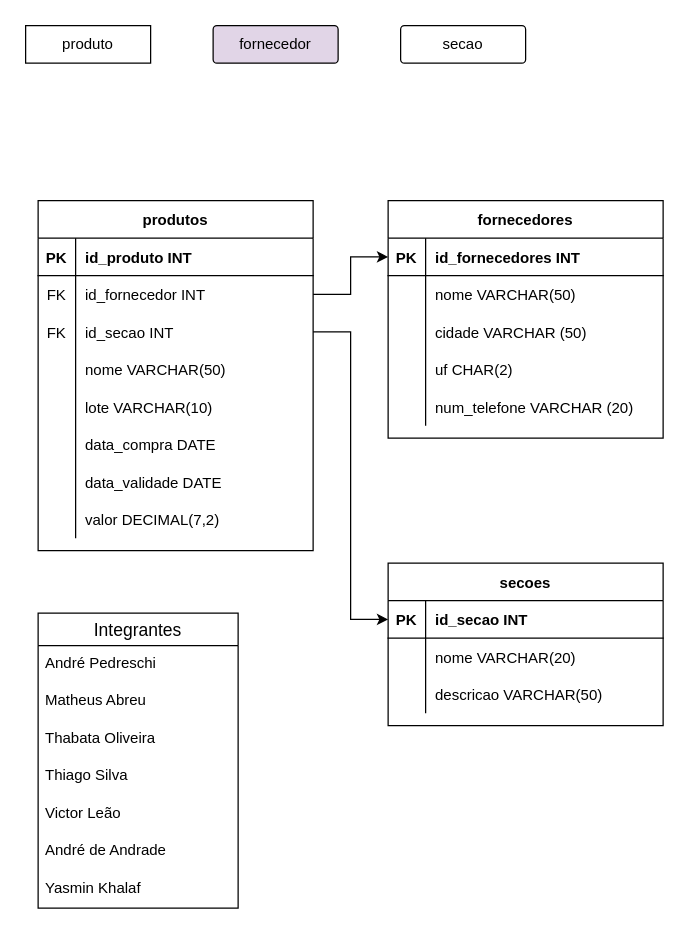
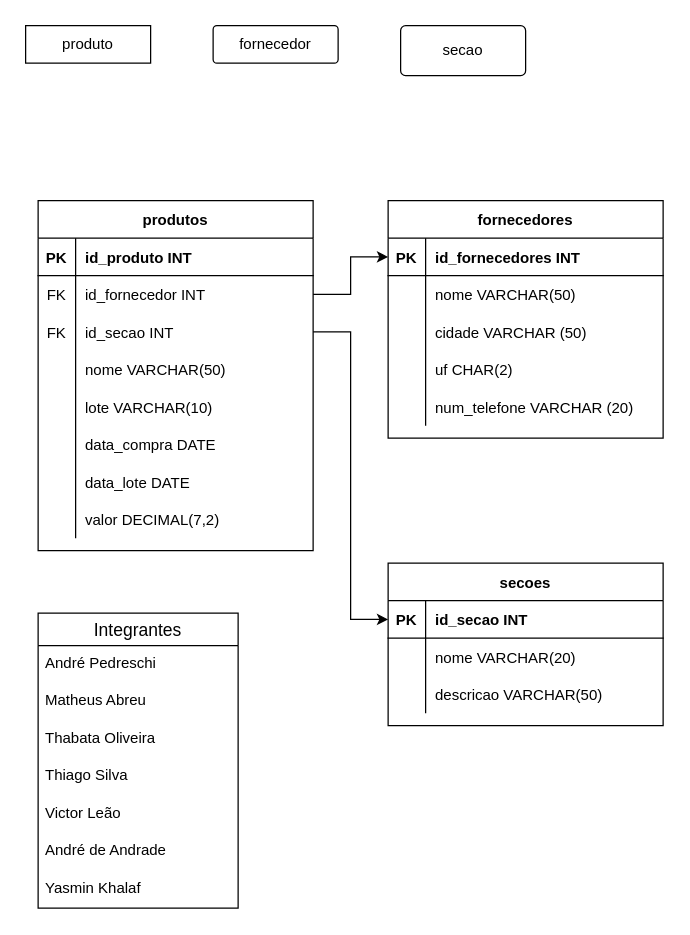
  <mxCell id="0" />
  <mxCell id="1" parent="0" />
  <mxCell id="2" value="produtos" style="shape=table;startSize=30;container=1;collapsible=1;childLayout=tableLayout;fixedRows=1;rowLines=0;fontStyle=1;align=center;resizeLast=1;" parent="1" vertex="1"><mxGeometry x="30" y="160" width="220" height="280" as="geometry" /></mxCell>
  <mxCell id="3" value="" style="shape=partialRectangle;collapsible=0;dropTarget=0;pointerEvents=0;fillColor=none;top=0;left=0;bottom=1;right=0;points=[[0,0.5],[1,0.5]];portConstraint=eastwest;" parent="2" vertex="1"><mxGeometry y="30" width="220" height="30" as="geometry" /></mxCell>
  <mxCell id="4" value="PK" style="shape=partialRectangle;connectable=0;fillColor=none;top=0;left=0;bottom=0;right=0;fontStyle=1;overflow=hidden;" parent="3" vertex="1"><mxGeometry width="30" height="30" as="geometry" /></mxCell>
  <mxCell id="5" value="id_produto INT" style="shape=partialRectangle;connectable=0;fillColor=none;top=0;left=0;bottom=0;right=0;align=left;spacingLeft=6;fontStyle=1;overflow=hidden;" parent="3" vertex="1"><mxGeometry x="30" width="190" height="30" as="geometry" /></mxCell>
  <mxCell id="6" value="" style="shape=partialRectangle;collapsible=0;dropTarget=0;pointerEvents=0;fillColor=none;top=0;left=0;bottom=0;right=0;points=[[0,0.5],[1,0.5]];portConstraint=eastwest;" parent="2" vertex="1"><mxGeometry y="60" width="220" height="30" as="geometry" /></mxCell>
  <mxCell id="7" value="FK" style="shape=partialRectangle;connectable=0;fillColor=none;top=0;left=0;bottom=0;right=0;editable=1;overflow=hidden;" parent="6" vertex="1"><mxGeometry width="30" height="30" as="geometry" /></mxCell>
  <mxCell id="8" value="id_fornecedor INT" style="shape=partialRectangle;connectable=0;fillColor=none;top=0;left=0;bottom=0;right=0;align=left;spacingLeft=6;overflow=hidden;" parent="6" vertex="1"><mxGeometry x="30" width="190" height="30" as="geometry" /></mxCell>
  <mxCell id="9" value="" style="shape=partialRectangle;collapsible=0;dropTarget=0;pointerEvents=0;fillColor=none;top=0;left=0;bottom=0;right=0;points=[[0,0.5],[1,0.5]];portConstraint=eastwest;" parent="2" vertex="1"><mxGeometry y="90" width="220" height="30" as="geometry" /></mxCell>
  <mxCell id="10" value="FK" style="shape=partialRectangle;connectable=0;fillColor=none;top=0;left=0;bottom=0;right=0;editable=1;overflow=hidden;" parent="9" vertex="1"><mxGeometry width="30" height="30" as="geometry" /></mxCell>
  <mxCell id="11" value="id_secao INT" style="shape=partialRectangle;connectable=0;fillColor=none;top=0;left=0;bottom=0;right=0;align=left;spacingLeft=6;overflow=hidden;" parent="9" vertex="1"><mxGeometry x="30" width="190" height="30" as="geometry" /></mxCell>
  <mxCell id="12" value="" style="shape=partialRectangle;collapsible=0;dropTarget=0;pointerEvents=0;fillColor=none;top=0;left=0;bottom=0;right=0;points=[[0,0.5],[1,0.5]];portConstraint=eastwest;" parent="2" vertex="1"><mxGeometry y="120" width="220" height="30" as="geometry" /></mxCell>
  <mxCell id="13" value="" style="shape=partialRectangle;connectable=0;fillColor=none;top=0;left=0;bottom=0;right=0;editable=1;overflow=hidden;" parent="12" vertex="1"><mxGeometry width="30" height="30" as="geometry" /></mxCell>
  <mxCell id="14" value="nome VARCHAR(50)" style="shape=partialRectangle;connectable=0;fillColor=none;top=0;left=0;bottom=0;right=0;align=left;spacingLeft=6;overflow=hidden;" parent="12" vertex="1"><mxGeometry x="30" width="190" height="30" as="geometry" /></mxCell>
  <mxCell id="15" value="" style="shape=partialRectangle;collapsible=0;dropTarget=0;pointerEvents=0;fillColor=none;top=0;left=0;bottom=0;right=0;points=[[0,0.5],[1,0.5]];portConstraint=eastwest;" parent="2" vertex="1"><mxGeometry y="150" width="220" height="30" as="geometry" /></mxCell>
  <mxCell id="16" value="" style="shape=partialRectangle;connectable=0;fillColor=none;top=0;left=0;bottom=0;right=0;editable=1;overflow=hidden;" parent="15" vertex="1"><mxGeometry width="30" height="30" as="geometry" /></mxCell>
  <mxCell id="17" value="lote VARCHAR(10)" style="shape=partialRectangle;connectable=0;fillColor=none;top=0;left=0;bottom=0;right=0;align=left;spacingLeft=6;overflow=hidden;" parent="15" vertex="1"><mxGeometry x="30" width="190" height="30" as="geometry" /></mxCell>
  <mxCell id="18" value="" style="shape=partialRectangle;collapsible=0;dropTarget=0;pointerEvents=0;fillColor=none;top=0;left=0;bottom=0;right=0;points=[[0,0.5],[1,0.5]];portConstraint=eastwest;" parent="2" vertex="1"><mxGeometry y="180" width="220" height="30" as="geometry" /></mxCell>
  <mxCell id="19" value="" style="shape=partialRectangle;connectable=0;fillColor=none;top=0;left=0;bottom=0;right=0;editable=1;overflow=hidden;" parent="18" vertex="1"><mxGeometry width="30" height="30" as="geometry" /></mxCell>
  <mxCell id="20" value="data_compra DATE" style="shape=partialRectangle;connectable=0;fillColor=none;top=0;left=0;bottom=0;right=0;align=left;spacingLeft=6;overflow=hidden;" parent="18" vertex="1"><mxGeometry x="30" width="190" height="30" as="geometry" /></mxCell>
  <mxCell id="21" value="" style="shape=partialRectangle;collapsible=0;dropTarget=0;pointerEvents=0;fillColor=none;top=0;left=0;bottom=0;right=0;points=[[0,0.5],[1,0.5]];portConstraint=eastwest;" parent="2" vertex="1"><mxGeometry y="210" width="220" height="30" as="geometry" /></mxCell>
  <mxCell id="22" value="" style="shape=partialRectangle;connectable=0;fillColor=none;top=0;left=0;bottom=0;right=0;editable=1;overflow=hidden;" parent="21" vertex="1"><mxGeometry width="30" height="30" as="geometry" /></mxCell>
- <mxCell id="23" value="data_validade DATE" style="shape=partialRectangle;connectable=0;fillColor=none;top=0;left=0;bottom=0;right=0;align=left;spacingLeft=6;overflow=hidden;" parent="21" vertex="1"><mxGeometry x="30" width="190" height="30" as="geometry" /></mxCell>
+ <mxCell id="23" value="data_lote DATE" style="shape=partialRectangle;connectable=0;fillColor=none;top=0;left=0;bottom=0;right=0;align=left;spacingLeft=6;overflow=hidden;" parent="21" vertex="1"><mxGeometry x="30" width="190" height="30" as="geometry" /></mxCell>
  <mxCell id="24" value="" style="shape=partialRectangle;collapsible=0;dropTarget=0;pointerEvents=0;fillColor=none;top=0;left=0;bottom=0;right=0;points=[[0,0.5],[1,0.5]];portConstraint=eastwest;" parent="2" vertex="1"><mxGeometry y="240" width="220" height="30" as="geometry" /></mxCell>
  <mxCell id="25" value="" style="shape=partialRectangle;connectable=0;fillColor=none;top=0;left=0;bottom=0;right=0;editable=1;overflow=hidden;" parent="24" vertex="1"><mxGeometry width="30" height="30" as="geometry" /></mxCell>
  <mxCell id="26" value="valor DECIMAL(7,2)" style="shape=partialRectangle;connectable=0;fillColor=none;top=0;left=0;bottom=0;right=0;align=left;spacingLeft=6;overflow=hidden;" parent="24" vertex="1"><mxGeometry x="30" width="190" height="30" as="geometry" /></mxCell>
  <mxCell id="27" value="produto" style="arcSize=10;whiteSpace=wrap;html=1;align=center;rounded=0;" parent="1" vertex="1"><mxGeometry x="20" y="20" width="100" height="30" as="geometry" /></mxCell>
- <mxCell id="28" value="fornecedor" style="rounded=1;arcSize=10;whiteSpace=wrap;html=1;align=center;fillColor=#e1d5e7;" parent="1" vertex="1"><mxGeometry x="170" y="20" width="100" height="30" as="geometry" /></mxCell>
- <mxCell id="29" value="secao" style="rounded=1;arcSize=10;whiteSpace=wrap;html=1;align=center;" parent="1" vertex="1"><mxGeometry x="320" y="20" width="100" height="30" as="geometry" /></mxCell>
+ <mxCell id="28" value="fornecedor" style="rounded=1;arcSize=10;whiteSpace=wrap;html=1;align=center;" parent="1" vertex="1"><mxGeometry x="170" y="20" width="100" height="30" as="geometry" /></mxCell>
+ <mxCell id="29" value="secao" style="rounded=1;arcSize=10;whiteSpace=wrap;html=1;align=center;" parent="1" vertex="1"><mxGeometry x="320" y="20" width="100" height="40" as="geometry" /></mxCell>
  <mxCell id="30" value="fornecedores" style="shape=table;startSize=30;container=1;collapsible=1;childLayout=tableLayout;fixedRows=1;rowLines=0;fontStyle=1;align=center;resizeLast=1;" parent="1" vertex="1"><mxGeometry x="310" y="160" width="220" height="190" as="geometry" /></mxCell>
  <mxCell id="31" value="" style="shape=partialRectangle;collapsible=0;dropTarget=0;pointerEvents=0;fillColor=none;top=0;left=0;bottom=1;right=0;points=[[0,0.5],[1,0.5]];portConstraint=eastwest;" parent="30" vertex="1"><mxGeometry y="30" width="220" height="30" as="geometry" /></mxCell>
  <mxCell id="32" value="PK" style="shape=partialRectangle;connectable=0;fillColor=none;top=0;left=0;bottom=0;right=0;fontStyle=1;overflow=hidden;" parent="31" vertex="1"><mxGeometry width="30" height="30" as="geometry" /></mxCell>
  <mxCell id="33" value="id_fornecedores INT" style="shape=partialRectangle;connectable=0;fillColor=none;top=0;left=0;bottom=0;right=0;align=left;spacingLeft=6;fontStyle=1;overflow=hidden;" parent="31" vertex="1"><mxGeometry x="30" width="190" height="30" as="geometry" /></mxCell>
  <mxCell id="34" value="" style="shape=partialRectangle;collapsible=0;dropTarget=0;pointerEvents=0;fillColor=none;top=0;left=0;bottom=0;right=0;points=[[0,0.5],[1,0.5]];portConstraint=eastwest;" parent="30" vertex="1"><mxGeometry y="60" width="220" height="30" as="geometry" /></mxCell>
  <mxCell id="35" value="" style="shape=partialRectangle;connectable=0;fillColor=none;top=0;left=0;bottom=0;right=0;editable=1;overflow=hidden;" parent="34" vertex="1"><mxGeometry width="30" height="30" as="geometry" /></mxCell>
  <mxCell id="36" value="nome VARCHAR(50)" style="shape=partialRectangle;connectable=0;fillColor=none;top=0;left=0;bottom=0;right=0;align=left;spacingLeft=6;overflow=hidden;" parent="34" vertex="1"><mxGeometry x="30" width="190" height="30" as="geometry" /></mxCell>
  <mxCell id="37" value="" style="shape=partialRectangle;collapsible=0;dropTarget=0;pointerEvents=0;fillColor=none;top=0;left=0;bottom=0;right=0;points=[[0,0.5],[1,0.5]];portConstraint=eastwest;" parent="30" vertex="1"><mxGeometry y="90" width="220" height="30" as="geometry" /></mxCell>
  <mxCell id="38" value="" style="shape=partialRectangle;connectable=0;fillColor=none;top=0;left=0;bottom=0;right=0;editable=1;overflow=hidden;" parent="37" vertex="1"><mxGeometry width="30" height="30" as="geometry" /></mxCell>
  <mxCell id="39" value="cidade VARCHAR (50)" style="shape=partialRectangle;connectable=0;fillColor=none;top=0;left=0;bottom=0;right=0;align=left;spacingLeft=6;overflow=hidden;" parent="37" vertex="1"><mxGeometry x="30" width="190" height="30" as="geometry" /></mxCell>
  <mxCell id="40" value="" style="shape=partialRectangle;collapsible=0;dropTarget=0;pointerEvents=0;fillColor=none;top=0;left=0;bottom=0;right=0;points=[[0,0.5],[1,0.5]];portConstraint=eastwest;" parent="30" vertex="1"><mxGeometry y="120" width="220" height="30" as="geometry" /></mxCell>
  <mxCell id="41" value="" style="shape=partialRectangle;connectable=0;fillColor=none;top=0;left=0;bottom=0;right=0;editable=1;overflow=hidden;" parent="40" vertex="1"><mxGeometry width="30" height="30" as="geometry" /></mxCell>
  <mxCell id="42" value="uf CHAR(2)" style="shape=partialRectangle;connectable=0;fillColor=none;top=0;left=0;bottom=0;right=0;align=left;spacingLeft=6;overflow=hidden;" parent="40" vertex="1"><mxGeometry x="30" width="190" height="30" as="geometry" /></mxCell>
  <mxCell id="43" value="" style="shape=partialRectangle;collapsible=0;dropTarget=0;pointerEvents=0;fillColor=none;top=0;left=0;bottom=0;right=0;points=[[0,0.5],[1,0.5]];portConstraint=eastwest;" parent="30" vertex="1"><mxGeometry y="150" width="220" height="30" as="geometry" /></mxCell>
  <mxCell id="44" value="" style="shape=partialRectangle;connectable=0;fillColor=none;top=0;left=0;bottom=0;right=0;editable=1;overflow=hidden;" parent="43" vertex="1"><mxGeometry width="30" height="30" as="geometry" /></mxCell>
  <mxCell id="45" value="num_telefone VARCHAR (20)" style="shape=partialRectangle;connectable=0;fillColor=none;top=0;left=0;bottom=0;right=0;align=left;spacingLeft=6;overflow=hidden;" parent="43" vertex="1"><mxGeometry x="30" width="190" height="30" as="geometry" /></mxCell>
  <mxCell id="46" value="secoes" style="shape=table;startSize=30;container=1;collapsible=1;childLayout=tableLayout;fixedRows=1;rowLines=0;fontStyle=1;align=center;resizeLast=1;" parent="1" vertex="1"><mxGeometry x="310" y="450" width="220" height="130" as="geometry" /></mxCell>
  <mxCell id="47" value="" style="shape=partialRectangle;collapsible=0;dropTarget=0;pointerEvents=0;fillColor=none;top=0;left=0;bottom=1;right=0;points=[[0,0.5],[1,0.5]];portConstraint=eastwest;" parent="46" vertex="1"><mxGeometry y="30" width="220" height="30" as="geometry" /></mxCell>
  <mxCell id="48" value="PK" style="shape=partialRectangle;connectable=0;fillColor=none;top=0;left=0;bottom=0;right=0;fontStyle=1;overflow=hidden;" parent="47" vertex="1"><mxGeometry width="30" height="30" as="geometry" /></mxCell>
  <mxCell id="49" value="id_secao INT" style="shape=partialRectangle;connectable=0;fillColor=none;top=0;left=0;bottom=0;right=0;align=left;spacingLeft=6;fontStyle=1;overflow=hidden;" parent="47" vertex="1"><mxGeometry x="30" width="190" height="30" as="geometry" /></mxCell>
  <mxCell id="50" value="" style="shape=partialRectangle;collapsible=0;dropTarget=0;pointerEvents=0;fillColor=none;top=0;left=0;bottom=0;right=0;points=[[0,0.5],[1,0.5]];portConstraint=eastwest;" parent="46" vertex="1"><mxGeometry y="60" width="220" height="30" as="geometry" /></mxCell>
  <mxCell id="51" value="" style="shape=partialRectangle;connectable=0;fillColor=none;top=0;left=0;bottom=0;right=0;editable=1;overflow=hidden;" parent="50" vertex="1"><mxGeometry width="30" height="30" as="geometry" /></mxCell>
  <mxCell id="52" value="nome VARCHAR(20)" style="shape=partialRectangle;connectable=0;fillColor=none;top=0;left=0;bottom=0;right=0;align=left;spacingLeft=6;overflow=hidden;" parent="50" vertex="1"><mxGeometry x="30" width="190" height="30" as="geometry" /></mxCell>
  <mxCell id="53" value="" style="shape=partialRectangle;collapsible=0;dropTarget=0;pointerEvents=0;fillColor=none;top=0;left=0;bottom=0;right=0;points=[[0,0.5],[1,0.5]];portConstraint=eastwest;" parent="46" vertex="1"><mxGeometry y="90" width="220" height="30" as="geometry" /></mxCell>
  <mxCell id="54" value="" style="shape=partialRectangle;connectable=0;fillColor=none;top=0;left=0;bottom=0;right=0;editable=1;overflow=hidden;" parent="53" vertex="1"><mxGeometry width="30" height="30" as="geometry" /></mxCell>
  <mxCell id="55" value="descricao VARCHAR(50)" style="shape=partialRectangle;connectable=0;fillColor=none;top=0;left=0;bottom=0;right=0;align=left;spacingLeft=6;overflow=hidden;" parent="53" vertex="1"><mxGeometry x="30" width="190" height="30" as="geometry" /></mxCell>
  <mxCell id="56" style="edgeStyle=orthogonalEdgeStyle;rounded=0;orthogonalLoop=1;jettySize=auto;html=1;entryX=0;entryY=0.5;entryDx=0;entryDy=0;" parent="1" source="6" target="31" edge="1"><mxGeometry relative="1" as="geometry" /></mxCell>
  <mxCell id="57" style="edgeStyle=orthogonalEdgeStyle;rounded=0;orthogonalLoop=1;jettySize=auto;html=1;entryX=0;entryY=0.5;entryDx=0;entryDy=0;" parent="1" source="9" target="47" edge="1"><mxGeometry relative="1" as="geometry"><mxPoint x="290" y="480" as="targetPoint" /></mxGeometry></mxCell>
  <mxCell id="58" value="Integrantes" style="swimlane;fontStyle=0;childLayout=stackLayout;horizontal=1;startSize=26;horizontalStack=0;resizeParent=1;resizeParentMax=0;resizeLast=0;collapsible=1;marginBottom=0;align=center;fontSize=14;" parent="1" vertex="1"><mxGeometry x="30" y="490" width="160" height="236" as="geometry" /></mxCell>
  <mxCell id="59" value="André Pedreschi" style="text;strokeColor=none;fillColor=none;spacingLeft=4;spacingRight=4;overflow=hidden;rotatable=0;points=[[0,0.5],[1,0.5]];portConstraint=eastwest;fontSize=12;" parent="58" vertex="1"><mxGeometry y="26" width="160" height="30" as="geometry" /></mxCell>
  <mxCell id="60" value="Matheus Abreu" style="text;strokeColor=none;fillColor=none;spacingLeft=4;spacingRight=4;overflow=hidden;rotatable=0;points=[[0,0.5],[1,0.5]];portConstraint=eastwest;fontSize=12;" parent="58" vertex="1"><mxGeometry y="56" width="160" height="30" as="geometry" /></mxCell>
  <mxCell id="61" value="Thabata Oliveira" style="text;strokeColor=none;fillColor=none;spacingLeft=4;spacingRight=4;overflow=hidden;rotatable=0;points=[[0,0.5],[1,0.5]];portConstraint=eastwest;fontSize=12;" parent="58" vertex="1"><mxGeometry y="86" width="160" height="30" as="geometry" /></mxCell>
  <mxCell id="62" value="Thiago Silva" style="text;strokeColor=none;fillColor=none;spacingLeft=4;spacingRight=4;overflow=hidden;rotatable=0;points=[[0,0.5],[1,0.5]];portConstraint=eastwest;fontSize=12;" parent="58" vertex="1"><mxGeometry y="116" width="160" height="30" as="geometry" /></mxCell>
  <mxCell id="63" value="Victor Leão" style="text;strokeColor=none;fillColor=none;spacingLeft=4;spacingRight=4;overflow=hidden;rotatable=0;points=[[0,0.5],[1,0.5]];portConstraint=eastwest;fontSize=12;" parent="58" vertex="1"><mxGeometry y="146" width="160" height="30" as="geometry" /></mxCell>
  <mxCell id="64" value="André de Andrade" style="text;strokeColor=none;fillColor=none;spacingLeft=4;spacingRight=4;overflow=hidden;rotatable=0;points=[[0,0.5],[1,0.5]];portConstraint=eastwest;fontSize=12;" parent="58" vertex="1"><mxGeometry y="176" width="160" height="30" as="geometry" /></mxCell>
  <mxCell id="65" value="Yasmin Khalaf" style="text;strokeColor=none;fillColor=none;spacingLeft=4;spacingRight=4;overflow=hidden;rotatable=0;points=[[0,0.5],[1,0.5]];portConstraint=eastwest;fontSize=12;" parent="58" vertex="1"><mxGeometry y="206" width="160" height="30" as="geometry" /></mxCell>
